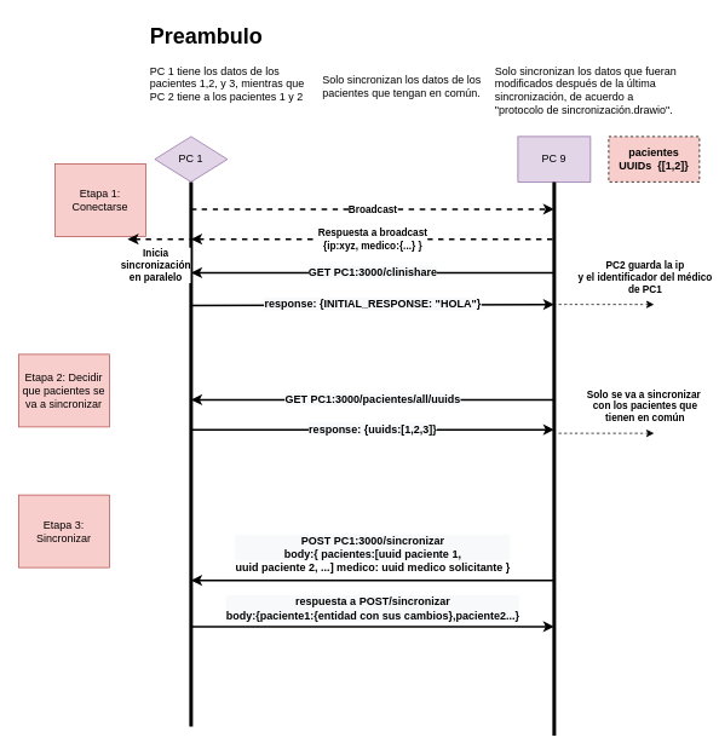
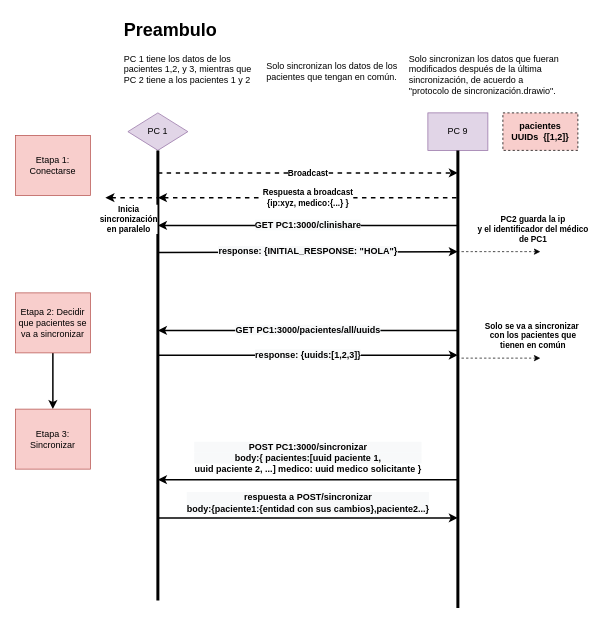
  <mxCell id="0" />
  <mxCell id="1" parent="0" />
  <mxCell id="2" value="PC 1" style="rhombus;whiteSpace=wrap;html=1;fillColor=#e1d5e7;strokeColor=#9673a6;" parent="1" vertex="1"><mxGeometry x="170" y="150" width="80" height="50" as="geometry" /></mxCell>
  <mxCell id="3" value="PC 9" style="rounded=0;whiteSpace=wrap;html=1;fillColor=#e1d5e7;strokeColor=#9673a6;" parent="1" vertex="1"><mxGeometry x="570" y="150" width="80" height="50" as="geometry" /></mxCell>
  <mxCell id="4" value="&lt;b style=&quot;font-size: 12px; background-color: rgb(248, 249, 250);&quot;&gt;response: {INITIAL_RESPONSE: &quot;HOLA&quot;}&lt;/b&gt;" style="curved=1;endArrow=classic;html=1;rounded=0;strokeWidth=2;" parent="1" edge="1"><mxGeometry y="1" width="50" height="50" relative="1" as="geometry"><mxPoint x="210" y="336" as="sourcePoint" /><mxPoint x="610" y="335" as="targetPoint" /><Array as="points"><mxPoint x="320" y="336" /></Array><mxPoint as="offset" /></mxGeometry></mxCell>
  <mxCell id="5" value="&lt;b style=&quot;color: rgb(0, 0, 0); font-family: Helvetica; font-size: 12px; font-style: normal; font-variant-ligatures: normal; font-variant-caps: normal; letter-spacing: normal; orphans: 2; text-align: center; text-indent: 0px; text-transform: none; widows: 2; word-spacing: 0px; -webkit-text-stroke-width: 0px; background-color: rgb(248, 249, 250); text-decoration-thickness: initial; text-decoration-style: initial; text-decoration-color: initial;&quot;&gt;GET PC1:3000/clinishare&lt;/b&gt;" style="curved=1;endArrow=classic;html=1;rounded=0;strokeWidth=2;" parent="1" edge="1"><mxGeometry width="50" height="50" relative="1" as="geometry"><mxPoint x="610" y="300" as="sourcePoint" /><mxPoint x="210" y="300" as="targetPoint" /><Array as="points" /><mxPoint as="offset" /></mxGeometry></mxCell>
  <mxCell id="6" value="Broadcast" style="curved=1;endArrow=classic;html=1;rounded=0;fontStyle=1;dashed=1;strokeWidth=2;" parent="1" edge="1"><mxGeometry width="50" height="50" relative="1" as="geometry"><mxPoint x="210" y="230" as="sourcePoint" /><mxPoint x="610" y="230" as="targetPoint" /><Array as="points" /><mxPoint as="offset" /></mxGeometry></mxCell>
- <mxCell id="7" value="Etapa 1: Conectarse" style="text;html=1;strokeColor=#b85450;fillColor=#f8cecc;align=center;verticalAlign=middle;whiteSpace=wrap;rounded=0;" parent="1" vertex="1"><mxGeometry x="60" y="180" width="100" height="80" as="geometry" /></mxCell>
+ <mxCell id="7" value="Etapa 1: Conectarse" style="text;html=1;strokeColor=#b85450;fillColor=#f8cecc;align=center;verticalAlign=middle;whiteSpace=wrap;rounded=0;" parent="1" vertex="1"><mxGeometry x="20" y="180" width="100" height="80" as="geometry" /></mxCell>
  <mxCell id="8" value="&lt;div style=&quot;color: rgb(0, 0, 0); font-family: Helvetica; font-size: 12px; font-style: normal; font-variant-ligatures: normal; font-variant-caps: normal; font-weight: 400; letter-spacing: normal; orphans: 2; text-align: center; text-indent: 0px; text-transform: none; widows: 2; word-spacing: 0px; -webkit-text-stroke-width: 0px; background-color: rgb(248, 249, 250); text-decoration-thickness: initial; text-decoration-style: initial; text-decoration-color: initial;&quot;&gt;&lt;b&gt;POST PC1:3000/sincronizar&lt;/b&gt;&lt;/div&gt;&lt;div style=&quot;color: rgb(0, 0, 0); font-family: Helvetica; font-size: 12px; font-style: normal; font-variant-ligatures: normal; font-variant-caps: normal; font-weight: 400; letter-spacing: normal; orphans: 2; text-align: center; text-indent: 0px; text-transform: none; widows: 2; word-spacing: 0px; -webkit-text-stroke-width: 0px; background-color: rgb(248, 249, 250); text-decoration-thickness: initial; text-decoration-style: initial; text-decoration-color: initial;&quot;&gt;&lt;b&gt;body:{ pacientes:[uuid paciente 1,&lt;/b&gt;&lt;/div&gt;&lt;b style=&quot;font-size: 12px;&quot;&gt;uuid paciente 2, ...&lt;/b&gt;&lt;b style=&quot;font-size: 12px;&quot;&gt;] medico: uuid medico solicitante }&lt;/b&gt;&lt;b style=&quot;font-size: 12px;&quot;&gt;&lt;br&gt;&lt;/b&gt;" style="curved=1;endArrow=classic;html=1;rounded=0;strokeWidth=2;" parent="1" edge="1"><mxGeometry y="-29" width="50" height="50" relative="1" as="geometry"><mxPoint x="610" y="639" as="sourcePoint" /><mxPoint x="210" y="639" as="targetPoint" /><Array as="points" /><mxPoint as="offset" /></mxGeometry></mxCell>
  <mxCell id="9" value="&lt;b style=&quot;color: rgb(0, 0, 0); font-family: Helvetica; font-size: 12px; font-style: normal; font-variant-ligatures: normal; font-variant-caps: normal; letter-spacing: normal; orphans: 2; text-align: center; text-indent: 0px; text-transform: none; widows: 2; word-spacing: 0px; -webkit-text-stroke-width: 0px; background-color: rgb(248, 249, 250); text-decoration-thickness: initial; text-decoration-style: initial; text-decoration-color: initial;&quot;&gt;response: {uuids:[1,2,3]}&lt;/b&gt;" style="curved=1;endArrow=classic;html=1;rounded=0;strokeWidth=2;" parent="1" edge="1"><mxGeometry width="50" height="50" relative="1" as="geometry"><mxPoint x="210" y="473" as="sourcePoint" /><mxPoint x="610" y="473" as="targetPoint" /><Array as="points"><mxPoint x="320" y="473" /><mxPoint x="530" y="473" /></Array></mxGeometry></mxCell>
  <mxCell id="10" value="&lt;b style=&quot;color: rgb(0, 0, 0); font-family: Helvetica; font-size: 12px; font-style: normal; font-variant-ligatures: normal; font-variant-caps: normal; letter-spacing: normal; orphans: 2; text-align: center; text-indent: 0px; text-transform: none; widows: 2; word-spacing: 0px; -webkit-text-stroke-width: 0px; background-color: rgb(248, 249, 250); text-decoration-thickness: initial; text-decoration-style: initial; text-decoration-color: initial;&quot;&gt;GET PC1:3000/pacientes/all/uuids&lt;/b&gt;" style="endArrow=classic;html=1;rounded=0;strokeWidth=2;" parent="1" edge="1"><mxGeometry width="50" height="50" relative="1" as="geometry"><mxPoint x="610" y="440" as="sourcePoint" /><mxPoint x="210" y="440" as="targetPoint" /></mxGeometry></mxCell>
+ <mxCell id="11" style="edgeStyle=orthogonalEdgeStyle;rounded=0;orthogonalLoop=1;jettySize=auto;html=1;strokeWidth=2;" edge="1" parent="1" source="12" target="13"><mxGeometry relative="1" as="geometry" /></mxCell>
  <mxCell id="12" value="Etapa 2: Decidir que pacientes se va a sincronizar" style="text;html=1;strokeColor=#b85450;fillColor=#f8cecc;align=center;verticalAlign=middle;whiteSpace=wrap;rounded=0;" parent="1" vertex="1"><mxGeometry x="20" y="390" width="100" height="80" as="geometry" /></mxCell>
  <mxCell id="13" value="Etapa 3: Sincronizar" style="text;html=1;strokeColor=#b85450;fillColor=#f8cecc;align=center;verticalAlign=middle;whiteSpace=wrap;rounded=0;" parent="1" vertex="1"><mxGeometry x="20" y="545" width="100" height="80" as="geometry" /></mxCell>
  <mxCell id="14" value="&lt;div style=&quot;color: rgb(0, 0, 0); font-family: Helvetica; font-size: 12px; font-style: normal; font-variant-ligatures: normal; font-variant-caps: normal; font-weight: 400; letter-spacing: normal; orphans: 2; text-align: center; text-indent: 0px; text-transform: none; widows: 2; word-spacing: 0px; -webkit-text-stroke-width: 0px; background-color: rgb(248, 249, 250); text-decoration-thickness: initial; text-decoration-style: initial; text-decoration-color: initial;&quot;&gt;&lt;b&gt;respuesta a POST/sincronizar&lt;/b&gt;&lt;/div&gt;&lt;div style=&quot;color: rgb(0, 0, 0); font-family: Helvetica; font-size: 12px; font-style: normal; font-variant-ligatures: normal; font-variant-caps: normal; font-weight: 400; letter-spacing: normal; orphans: 2; text-align: center; text-indent: 0px; text-transform: none; widows: 2; word-spacing: 0px; -webkit-text-stroke-width: 0px; background-color: rgb(248, 249, 250); text-decoration-thickness: initial; text-decoration-style: initial; text-decoration-color: initial;&quot;&gt;&lt;b&gt;body:{paciente1:{entidad con sus cambios},paciente2...}&lt;/b&gt;&lt;/div&gt;" style="endArrow=classic;html=1;rounded=0;strokeWidth=2;" parent="1" edge="1"><mxGeometry y="20" width="50" height="50" relative="1" as="geometry"><mxPoint x="210" y="690" as="sourcePoint" /><mxPoint x="610" y="690" as="targetPoint" /><mxPoint as="offset" /></mxGeometry></mxCell>
  <mxCell id="15" value="&lt;b&gt;pacientes UUIDs&amp;nbsp;&lt;/b&gt;&lt;b&gt;&amp;nbsp;{[1,2]}&lt;/b&gt;" style="rounded=0;whiteSpace=wrap;html=1;dashed=1;fillColor=#f8cecc;" parent="1" vertex="1"><mxGeometry x="670" y="150" width="100" height="50" as="geometry" /></mxCell>
  <mxCell id="16" value="Respuesta a broadcast&lt;br&gt;{ip:xyz, medico:{...} }" style="curved=1;endArrow=none;html=1;rounded=0;fontStyle=1;dashed=1;startArrow=classic;startFill=1;endFill=0;strokeWidth=2;" parent="1" edge="1"><mxGeometry width="50" height="50" relative="1" as="geometry"><mxPoint x="210" y="263" as="sourcePoint" /><mxPoint x="610" y="263" as="targetPoint" /><Array as="points"><mxPoint x="320" y="263" /></Array><mxPoint as="offset" /></mxGeometry></mxCell>
  <mxCell id="17" value="" style="endArrow=none;html=1;rounded=0;exitX=0.5;exitY=1;exitDx=0;exitDy=0;strokeWidth=4;" edge="1" parent="1" source="2"><mxGeometry width="50" height="50" relative="1" as="geometry"><mxPoint x="240" y="260" as="sourcePoint" /><mxPoint x="210" y="800" as="targetPoint" /></mxGeometry></mxCell>
  <mxCell id="18" value="" style="endArrow=none;html=1;rounded=0;exitX=0.5;exitY=1;exitDx=0;exitDy=0;strokeWidth=4;" edge="1" parent="1"><mxGeometry width="50" height="50" relative="1" as="geometry"><mxPoint x="610" y="200" as="sourcePoint" /><mxPoint x="610" y="810" as="targetPoint" /></mxGeometry></mxCell>
  <mxCell id="19" value="Inicia &lt;br&gt;sincronización&lt;br&gt;en paralelo" style="curved=1;endArrow=none;html=1;rounded=0;fontStyle=1;dashed=1;startArrow=classic;startFill=1;endFill=0;strokeWidth=2;" edge="1" parent="1"><mxGeometry x="-0.108" y="-29" width="50" height="50" relative="1" as="geometry"><mxPoint x="140" y="263" as="sourcePoint" /><mxPoint x="210" y="263" as="targetPoint" /><Array as="points" /><mxPoint as="offset" /></mxGeometry></mxCell>
  <mxCell id="20" value="PC2 guarda la ip&lt;br&gt;y el identificador del médico&lt;br&gt;de PC1" style="curved=1;endArrow=none;html=1;rounded=0;fontStyle=1;dashed=1;startArrow=classic;startFill=1;endFill=0;" edge="1" parent="1"><mxGeometry x="-0.818" y="-30" width="50" height="50" relative="1" as="geometry"><mxPoint x="720" y="335" as="sourcePoint" /><mxPoint x="610" y="335" as="targetPoint" /><Array as="points" /><mxPoint as="offset" /></mxGeometry></mxCell>
  <mxCell id="21" value="&lt;h1&gt;Preambulo&lt;/h1&gt;&lt;p&gt;PC 1 tiene los datos de los pacientes 1,2, y 3, mientras que PC 2 tiene a los pacientes 1 y 2&lt;/p&gt;" style="text;html=1;strokeColor=none;fillColor=none;spacing=5;spacingTop=-20;whiteSpace=wrap;overflow=hidden;rounded=0;" vertex="1" parent="1"><mxGeometry x="160" y="20" width="190" height="120" as="geometry" /></mxCell>
  <mxCell id="22" value="&lt;h1&gt;&lt;br&gt;&lt;/h1&gt;&lt;p&gt;Solo sincronizan los datos de los pacientes que tengan en común.&lt;/p&gt;" style="text;html=1;strokeColor=none;fillColor=none;spacing=5;spacingTop=-20;whiteSpace=wrap;overflow=hidden;rounded=0;" vertex="1" parent="1"><mxGeometry x="350" y="30" width="190" height="120" as="geometry" /></mxCell>
  <mxCell id="23" value="&lt;h1&gt;&lt;br&gt;&lt;/h1&gt;&lt;p&gt;Solo sincronizan los datos que fueran modificados después de la última sincronización, de acuerdo a &quot;protocolo de sincronización.drawio&quot;.&lt;/p&gt;" style="text;html=1;strokeColor=none;fillColor=none;spacing=5;spacingTop=-20;whiteSpace=wrap;overflow=hidden;rounded=0;" vertex="1" parent="1"><mxGeometry x="540" y="20" width="210" height="120" as="geometry" /></mxCell>
  <mxCell id="24" value="Solo se va a sincronizar&amp;nbsp;&lt;br&gt;con los pacientes que&lt;br&gt;tienen en común" style="curved=1;endArrow=none;html=1;rounded=0;fontStyle=1;dashed=1;startArrow=classic;startFill=1;endFill=0;" edge="1" parent="1"><mxGeometry x="-0.818" y="-30" width="50" height="50" relative="1" as="geometry"><mxPoint x="720" y="477" as="sourcePoint" /><mxPoint x="610" y="477" as="targetPoint" /><Array as="points" /><mxPoint as="offset" /></mxGeometry></mxCell>
